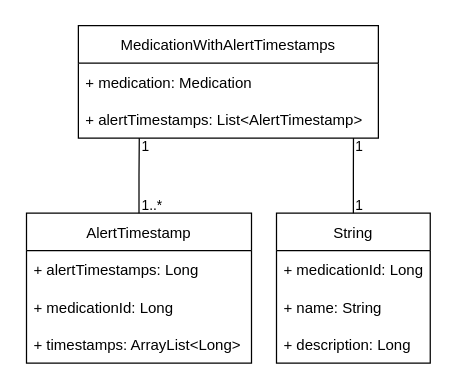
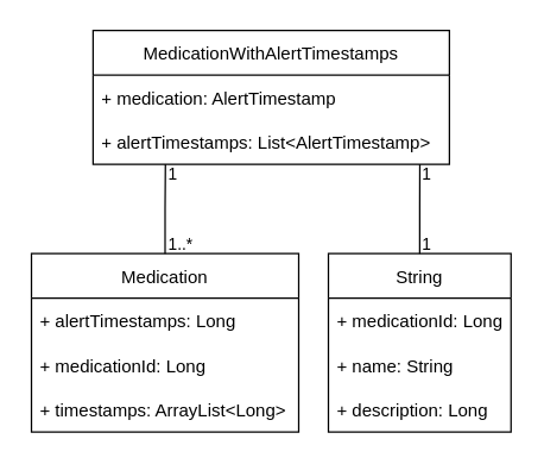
  <mxCell id="0" />
  <mxCell id="1" parent="0" />
  <mxCell id="2" value="MedicationWithAlertTimestamps" style="swimlane;fontStyle=0;childLayout=stackLayout;horizontal=1;startSize=30;horizontalStack=0;resizeParent=1;resizeParentMax=0;resizeLast=0;collapsible=1;marginBottom=0;" parent="1" vertex="1"><mxGeometry x="62" y="20" width="240" height="90" as="geometry" /></mxCell>
- <mxCell id="3" value="+ medication: Medication" style="text;strokeColor=none;fillColor=none;align=left;verticalAlign=middle;spacingLeft=4;spacingRight=4;overflow=hidden;points=[[0,0.5],[1,0.5]];portConstraint=eastwest;rotatable=0;" parent="2" vertex="1"><mxGeometry y="30" width="240" height="30" as="geometry" /></mxCell>
+ <mxCell id="3" value="+ medication: AlertTimestamp" style="text;strokeColor=none;fillColor=none;align=left;verticalAlign=middle;spacingLeft=4;spacingRight=4;overflow=hidden;points=[[0,0.5],[1,0.5]];portConstraint=eastwest;rotatable=0;" parent="2" vertex="1"><mxGeometry y="30" width="240" height="30" as="geometry" /></mxCell>
  <mxCell id="4" value="+ alertTimestamps: List&lt;AlertTimestamp&gt;" style="text;strokeColor=none;fillColor=none;align=left;verticalAlign=middle;spacingLeft=4;spacingRight=4;overflow=hidden;points=[[0,0.5],[1,0.5]];portConstraint=eastwest;rotatable=0;" parent="2" vertex="1"><mxGeometry y="60" width="240" height="30" as="geometry" /></mxCell>
  <mxCell id="5" value="" style="group" vertex="1" connectable="0" parent="1"><mxGeometry x="20.5" y="170" width="323" height="120" as="geometry" /></mxCell>
  <mxCell id="6" value="String" style="swimlane;fontStyle=0;childLayout=stackLayout;horizontal=1;startSize=30;horizontalStack=0;resizeParent=1;resizeParentMax=0;resizeLast=0;collapsible=1;marginBottom=0;" parent="5" vertex="1"><mxGeometry x="200" width="123" height="120" as="geometry" /></mxCell>
  <mxCell id="7" value="+ medicationId: Long" style="text;strokeColor=none;fillColor=none;align=left;verticalAlign=middle;spacingLeft=4;spacingRight=4;overflow=hidden;points=[[0,0.5],[1,0.5]];portConstraint=eastwest;rotatable=0;" parent="6" vertex="1"><mxGeometry y="30" width="123" height="30" as="geometry" /></mxCell>
  <mxCell id="8" value="+ name: String" style="text;strokeColor=none;fillColor=none;align=left;verticalAlign=middle;spacingLeft=4;spacingRight=4;overflow=hidden;points=[[0,0.5],[1,0.5]];portConstraint=eastwest;rotatable=0;" parent="6" vertex="1"><mxGeometry y="60" width="123" height="30" as="geometry" /></mxCell>
  <mxCell id="9" value="+ description: Long" style="text;strokeColor=none;fillColor=none;align=left;verticalAlign=middle;spacingLeft=4;spacingRight=4;overflow=hidden;points=[[0,0.5],[1,0.5]];portConstraint=eastwest;rotatable=0;" parent="6" vertex="1"><mxGeometry y="90" width="123" height="30" as="geometry" /></mxCell>
- <mxCell id="10" value="AlertTimestamp" style="swimlane;fontStyle=0;childLayout=stackLayout;horizontal=1;startSize=30;horizontalStack=0;resizeParent=1;resizeParentMax=0;resizeLast=0;collapsible=1;marginBottom=0;" parent="5" vertex="1"><mxGeometry width="180" height="120" as="geometry" /></mxCell>
+ <mxCell id="10" value="Medication" style="swimlane;fontStyle=0;childLayout=stackLayout;horizontal=1;startSize=30;horizontalStack=0;resizeParent=1;resizeParentMax=0;resizeLast=0;collapsible=1;marginBottom=0;" parent="5" vertex="1"><mxGeometry width="180" height="120" as="geometry" /></mxCell>
  <mxCell id="11" value="+ alertTimestamps: Long" style="text;strokeColor=none;fillColor=none;align=left;verticalAlign=middle;spacingLeft=4;spacingRight=4;overflow=hidden;points=[[0,0.5],[1,0.5]];portConstraint=eastwest;rotatable=0;" parent="10" vertex="1"><mxGeometry y="30" width="180" height="30" as="geometry" /></mxCell>
  <mxCell id="12" value="+ medicationId: Long" style="text;strokeColor=none;fillColor=none;align=left;verticalAlign=middle;spacingLeft=4;spacingRight=4;overflow=hidden;points=[[0,0.5],[1,0.5]];portConstraint=eastwest;rotatable=0;" parent="10" vertex="1"><mxGeometry y="60" width="180" height="30" as="geometry" /></mxCell>
  <mxCell id="13" value="+ timestamps: ArrayList&lt;Long&gt;" style="text;strokeColor=none;fillColor=none;align=left;verticalAlign=middle;spacingLeft=4;spacingRight=4;overflow=hidden;points=[[0,0.5],[1,0.5]];portConstraint=eastwest;rotatable=0;" parent="10" vertex="1"><mxGeometry y="90" width="180" height="30" as="geometry" /></mxCell>
  <mxCell id="14" style="edgeStyle=orthogonalEdgeStyle;rounded=0;orthogonalLoop=1;jettySize=auto;html=1;exitX=0.5;exitY=0;exitDx=0;exitDy=0;entryX=0.203;entryY=1;entryDx=0;entryDy=0;entryPerimeter=0;endArrow=none;endFill=0;" edge="1" parent="1" source="10" target="4"><mxGeometry relative="1" as="geometry" /></mxCell>
  <mxCell id="15" value="1" style="edgeLabel;html=1;align=left;verticalAlign=middle;resizable=0;points=[];labelPosition=right;verticalLabelPosition=middle;labelBackgroundColor=none;" vertex="1" connectable="0" parent="14"><mxGeometry x="0.778" relative="1" as="geometry"><mxPoint as="offset" /></mxGeometry></mxCell>
  <mxCell id="16" value="1..*" style="edgeLabel;html=1;align=left;verticalAlign=middle;resizable=0;points=[];labelPosition=right;verticalLabelPosition=middle;labelBackgroundColor=none;" vertex="1" connectable="0" parent="14"><mxGeometry x="-0.801" y="1" relative="1" as="geometry"><mxPoint x="1" y="-1" as="offset" /></mxGeometry></mxCell>
  <mxCell id="17" style="edgeStyle=orthogonalEdgeStyle;rounded=0;orthogonalLoop=1;jettySize=auto;html=1;exitX=0.5;exitY=0;exitDx=0;exitDy=0;entryX=0.917;entryY=1;entryDx=0;entryDy=0;entryPerimeter=0;endArrow=none;endFill=0;" edge="1" parent="1" source="6" target="4"><mxGeometry relative="1" as="geometry" /></mxCell>
  <mxCell id="18" value="1" style="edgeLabel;html=1;align=left;verticalAlign=middle;resizable=0;points=[];labelPosition=right;verticalLabelPosition=middle;labelBackgroundColor=none;" vertex="1" connectable="0" parent="17"><mxGeometry x="0.723" relative="1" as="geometry"><mxPoint y="-2" as="offset" /></mxGeometry></mxCell>
  <mxCell id="19" value="1" style="edgeLabel;html=1;align=left;verticalAlign=middle;resizable=0;points=[];labelPosition=right;verticalLabelPosition=middle;labelBackgroundColor=none;" vertex="1" connectable="0" parent="17"><mxGeometry x="-0.789" y="-1" relative="1" as="geometry"><mxPoint x="-1" y="-1" as="offset" /></mxGeometry></mxCell>
